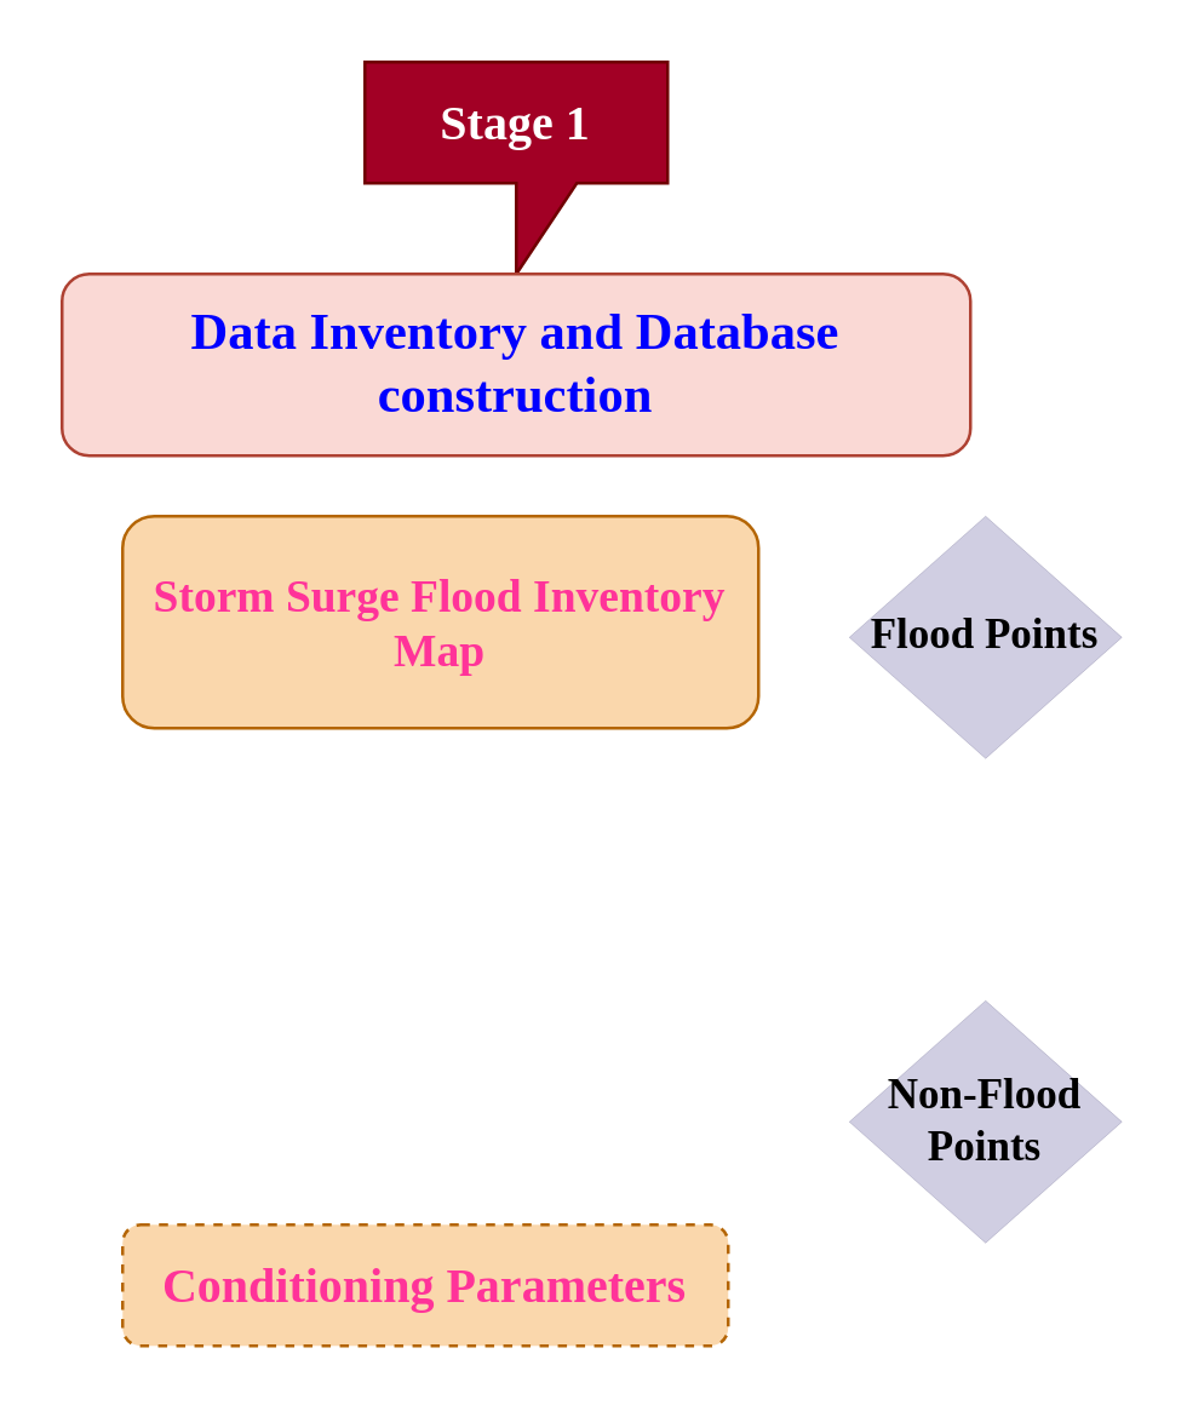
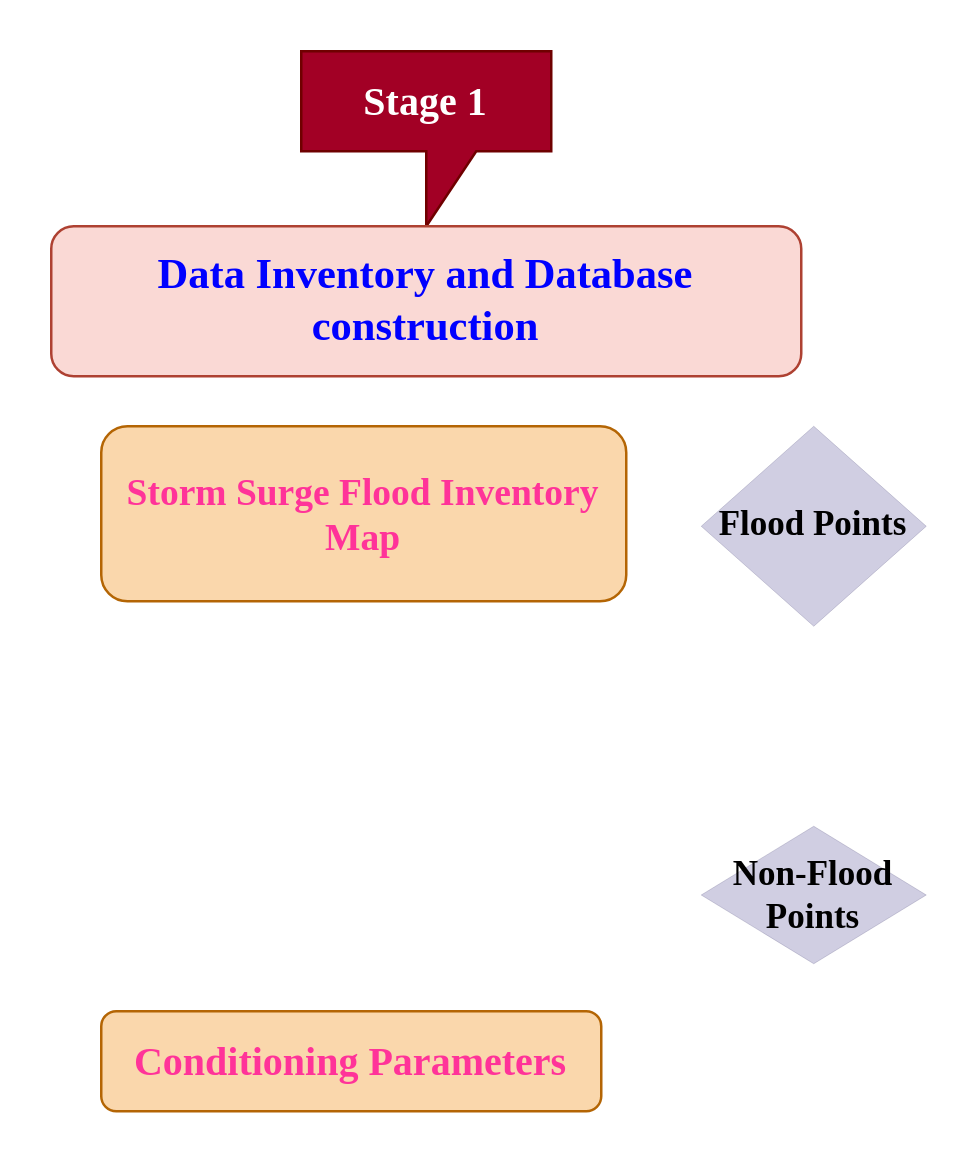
  <mxCell id="0" />
  <mxCell id="1" parent="0" />
  <mxCell id="2" value="&lt;font face=&quot;Verdana&quot; style=&quot;font-size: 16px;&quot;&gt;&lt;b style=&quot;&quot;&gt;Stage 1&lt;/b&gt;&lt;/font&gt;" style="shape=callout;whiteSpace=wrap;html=1;perimeter=calloutPerimeter;fillColor=#a20025;strokeColor=#6F0000;fontColor=#ffffff;" vertex="1" parent="1"><mxGeometry x="120" y="20" width="100" height="70" as="geometry" /></mxCell>
  <mxCell id="3" value="&lt;font face=&quot;Verdana&quot; style=&quot;font-size: 17px; color: rgb(0, 0, 255);&quot;&gt;&lt;b&gt;Data Inventory and Database construction&lt;/b&gt;&lt;/font&gt;" style="rounded=1;whiteSpace=wrap;html=1;fillColor=#fad9d5;strokeColor=#ae4132;" vertex="1" parent="1"><mxGeometry x="20" y="90" width="300" height="60" as="geometry" /></mxCell>
  <mxCell id="4" value="&lt;font face=&quot;Verdana&quot; style=&quot;font-size: 15px; color: rgb(255, 51, 153);&quot;&gt;&lt;b&gt;Storm Surge Flood Inventory Map&lt;/b&gt;&lt;/font&gt;" style="rounded=1;whiteSpace=wrap;html=1;fillColor=#fad7ac;strokeColor=#b46504;" vertex="1" parent="1"><mxGeometry x="40" y="170" width="210" height="70" as="geometry" /></mxCell>
- <mxCell id="5" value="&lt;font face=&quot;Verdana&quot; style=&quot;font-size: 14px;&quot;&gt;&lt;b&gt;Non-Flood Points&lt;/b&gt;&lt;/font&gt;" style="rhombus;whiteSpace=wrap;html=1;dashed=1;dashPattern=1 4;strokeWidth=0;fillColor=#d0cee2;strokeColor=#56517e;" vertex="1" parent="1"><mxGeometry x="280" y="330" width="90" height="80" as="geometry" /></mxCell>
+ <mxCell id="5" value="&lt;font face=&quot;Verdana&quot; style=&quot;font-size: 14px;&quot;&gt;&lt;b&gt;Non-Flood Points&lt;/b&gt;&lt;/font&gt;" style="rhombus;whiteSpace=wrap;html=1;dashed=1;dashPattern=1 4;strokeWidth=0;fillColor=#d0cee2;strokeColor=#56517e;" vertex="1" parent="1"><mxGeometry x="280" y="330" width="90" height="55" as="geometry" /></mxCell>
  <mxCell id="6" value="&lt;font face=&quot;Verdana&quot; style=&quot;font-size: 14px;&quot;&gt;&lt;b&gt;Flood Points&lt;/b&gt;&lt;/font&gt;" style="rhombus;whiteSpace=wrap;html=1;dashed=1;dashPattern=1 4;strokeWidth=0;fillColor=#d0cee2;strokeColor=#56517e;" vertex="1" parent="1"><mxGeometry x="280" y="170" width="90" height="80" as="geometry" /></mxCell>
- <mxCell id="7" value="&lt;font face=&quot;Verdana&quot; style=&quot;font-size: 16px; color: rgb(255, 51, 153);&quot;&gt;&lt;b style=&quot;&quot;&gt;Conditioning Parameters&lt;/b&gt;&lt;/font&gt;" style="rounded=1;whiteSpace=wrap;html=1;fillColor=#fad7ac;strokeColor=#b46504;dashed=1;" vertex="1" parent="1"><mxGeometry x="40" y="404" width="200" height="40" as="geometry" /></mxCell>
+ <mxCell id="7" value="&lt;font face=&quot;Verdana&quot; style=&quot;font-size: 16px; color: rgb(255, 51, 153);&quot;&gt;&lt;b style=&quot;&quot;&gt;Conditioning Parameters&lt;/b&gt;&lt;/font&gt;" style="rounded=1;whiteSpace=wrap;html=1;fillColor=#fad7ac;strokeColor=#b46504;" vertex="1" parent="1"><mxGeometry x="40" y="404" width="200" height="40" as="geometry" /></mxCell>
